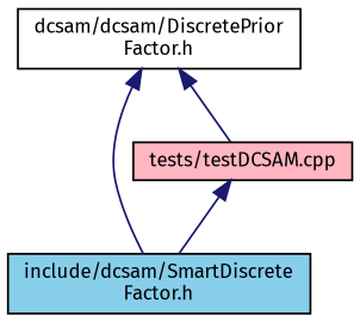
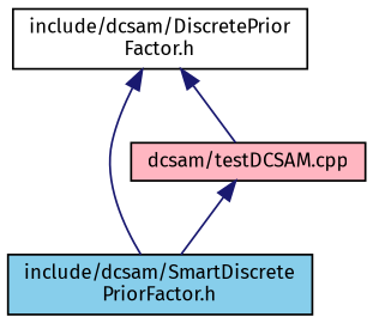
  digraph {
    fontname="Fira Sans"
    node [color=black fontname="Fira Sans" fontsize=10 shape=record style=filled]
    edge [color=midnightblue dir=back fontname="Fira Sans" fontsize=10 labelfontname=Helvetica labelfontsize=10 style=solid]
-   n1 [fillcolor=white fontcolor=black height=0.2 label="dcsam/dcsam/DiscretePrior\lFactor.h" width=0.4]
-   n2 [fillcolor=skyblue height=0.2 label="include/dcsam/SmartDiscrete\lFactor.h" width=0.4]
-   n3 [fillcolor=lightpink height=0.2 label="tests/testDCSAM.cpp" width=0.4]
+   n1 [fillcolor=white fontcolor=black height=0.2 label="include/dcsam/DiscretePrior\lFactor.h" width=0.4]
+   n2 [fillcolor=skyblue height=0.2 label="include/dcsam/SmartDiscrete\lPriorFactor.h" width=0.4]
+   n3 [fillcolor=lightpink height=0.2 label="dcsam/testDCSAM.cpp" width=0.4]
    n1 -> n2
    n1 -> n3
    n3 -> n2
  }
